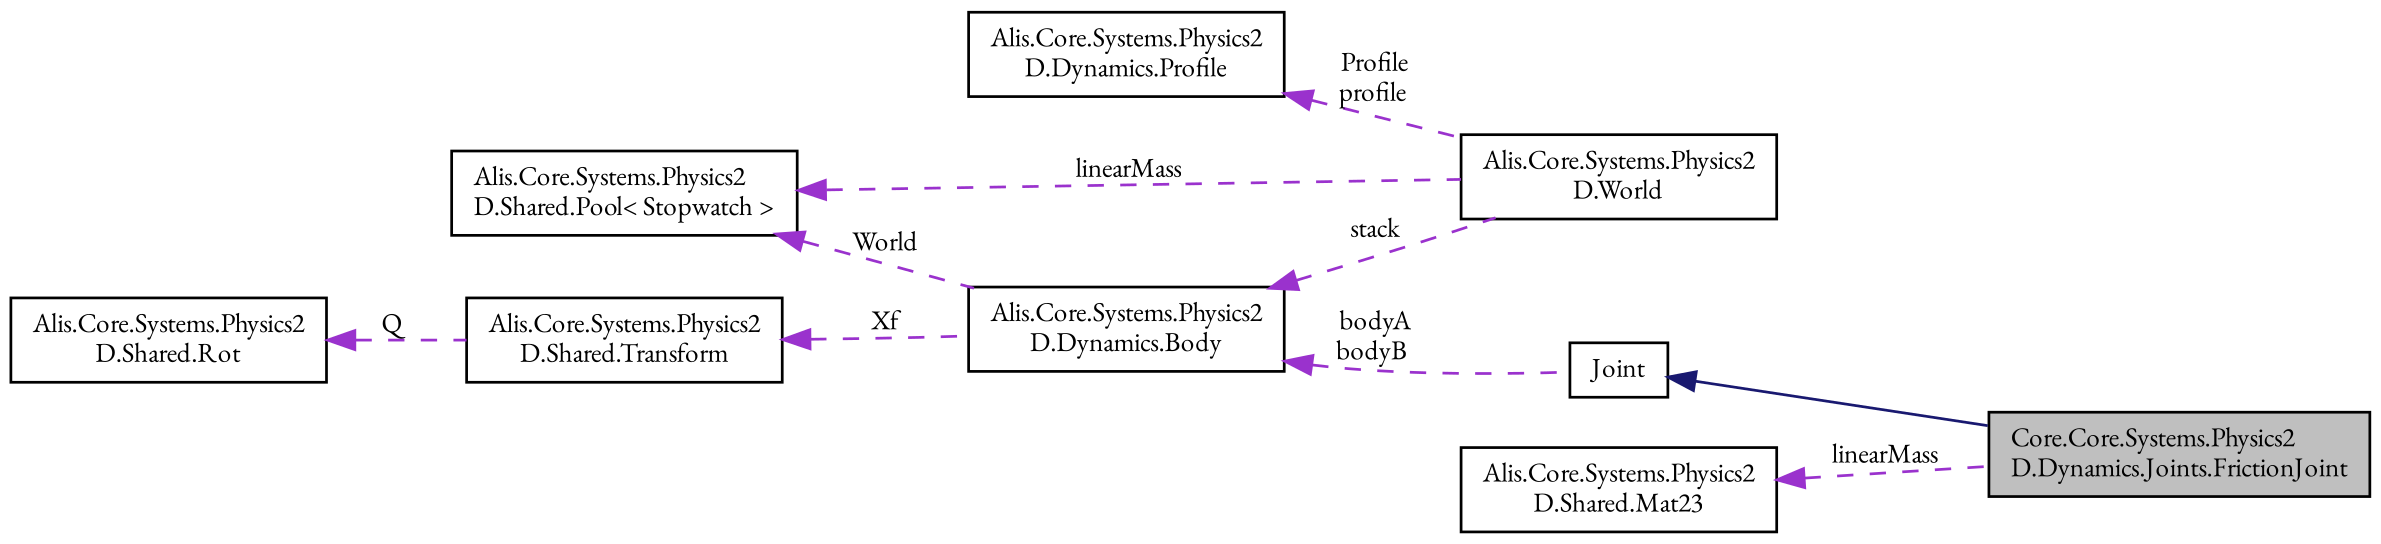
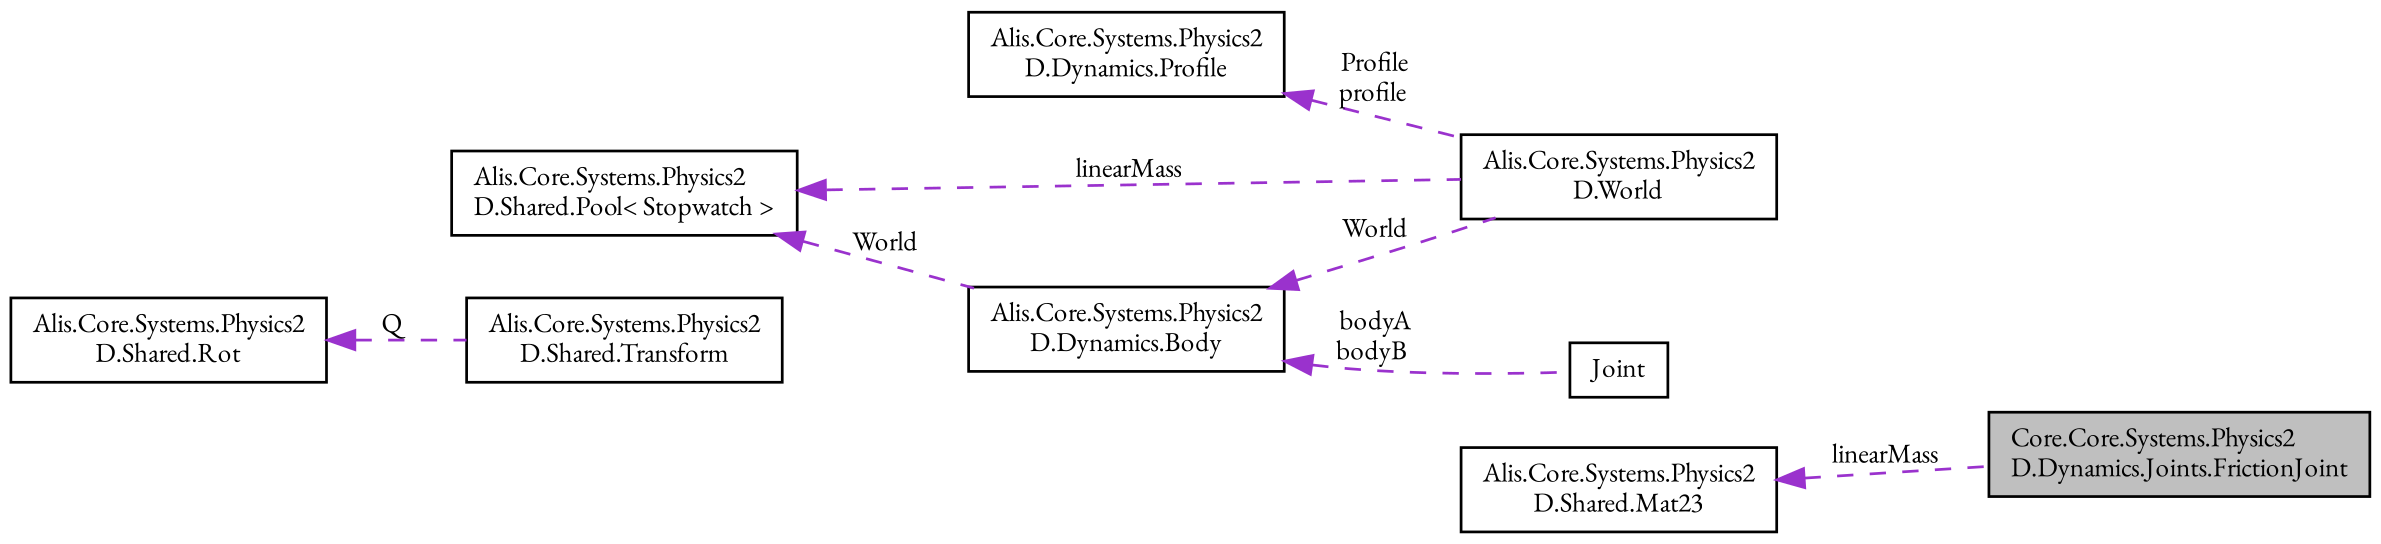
  digraph {
    fontname="EB Garamond"
    rankdir=LR
    node [color=black fillcolor=white fontname="EB Garamond" fontsize=10 shape=record style=filled]
    edge [color=darkorchid3 dir=back fontname="EB Garamond" fontsize=10 labelfontname=Helvetica labelfontsize=10 style=dashed]
    n1 [fillcolor=grey75 fontcolor=black height=0.2 label="Core.Core.Systems.Physics2\lD.Dynamics.Joints.FrictionJoint" width=0.4]
    n2 [height=0.2 label=Joint width=0.4]
    n3 [height=0.2 label="Alis.Core.Systems.Physics2\lD.Dynamics.Body" width=0.4]
    n4 [height=0.2 label="Alis.Core.Systems.Physics2\lD.World" width=0.4]
    n5 [height=0.2 label="Alis.Core.Systems.Physics2\lD.Shared.Transform" width=0.4]
    n6 [height=0.2 label="Alis.Core.Systems.Physics2\lD.Shared.Rot" width=0.4]
    n7 [height=0.2 label="Alis.Core.Systems.Physics2\lD.Dynamics.Profile" width=0.4]
    n8 [height=0.2 label="Alis.Core.Systems.Physics2\lD.Shared.Pool\< Stopwatch \>" width=0.4]
    n9 [height=0.2 label="Alis.Core.Systems.Physics2\lD.Shared.Mat23" width=0.4]
-   n2 -> n1 [color=midnightblue style=solid]
    n3 -> n2 [label=" bodyA\nbodyB"]
-   n3 -> n4 [label=" stack"]
-   n5 -> n3 [label=" Xf"]
+   n3 -> n4 [label=" World"]
    n6 -> n5 [label=" Q"]
    n7 -> n4 [label=" Profile\nprofile"]
    n8 -> n3 [label=" World"]
    n8 -> n4 [label=" linearMass"]
    n9 -> n1 [label=" linearMass"]
  }
